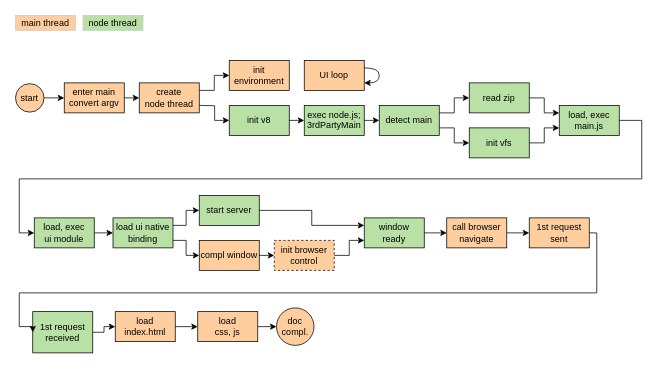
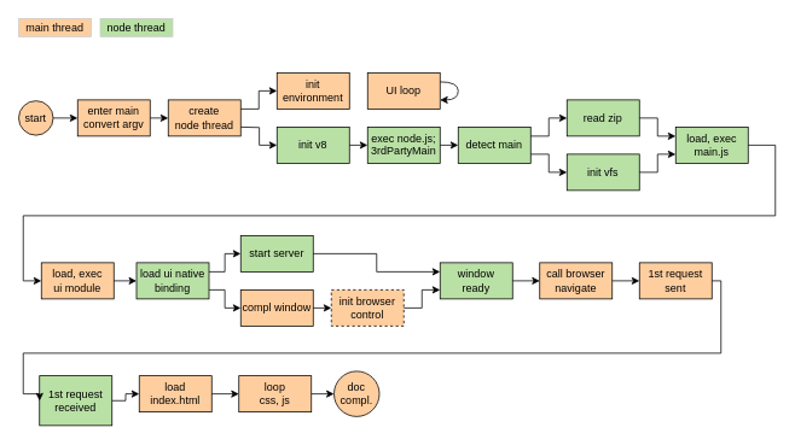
  <mxCell id="0" />
  <mxCell id="1" parent="0" />
  <mxCell id="2" value="enter main&lt;div&gt;&lt;span style=&quot;line-height: 1.26&quot;&gt;convert argv&lt;/span&gt;&lt;/div&gt;" style="whiteSpace=wrap;html=1;fillColor=#FFCE9F;strokeColor=#000000" parent="1" vertex="1"><mxGeometry x="85" y="110" width="80" height="40" as="geometry" /></mxCell>
  <mxCell id="3" value="start" style="ellipse;whiteSpace=wrap;html=1;fillColor=#FFCE9F" parent="1" vertex="1"><mxGeometry x="20" y="111" width="38" height="38" as="geometry" /></mxCell>
  <mxCell id="4" value="create&lt;div&gt;node thread&lt;/div&gt;" style="whiteSpace=wrap;html=1;fillColor=#FFCE9F;strokeColor=#000000" parent="1" vertex="1"><mxGeometry x="185" y="110" width="80" height="40" as="geometry" /></mxCell>
  <mxCell id="5" value="init v8" style="whiteSpace=wrap;html=1;fillColor=#B9E0A5;strokeColor=#000000" parent="1" vertex="1"><mxGeometry x="305" y="140" width="80" height="40" as="geometry" /></mxCell>
  <mxCell id="6" value="exec node.js;&lt;div&gt;&lt;span style=&quot;line-height: 1.26&quot;&gt;3rdPartyMain&lt;/span&gt;&lt;/div&gt;" style="whiteSpace=wrap;html=1;fillColor=#B9E0A5;strokeColor=#000000" parent="1" vertex="1"><mxGeometry x="405" y="140" width="80" height="40" as="geometry" /></mxCell>
  <mxCell id="7" value="init vfs" style="whiteSpace=wrap;html=1;fillColor=#B9E0A5;strokeColor=#000000" parent="1" vertex="1"><mxGeometry x="625" y="170" width="80" height="40" as="geometry" /></mxCell>
  <mxCell id="8" value="read zip" style="whiteSpace=wrap;html=1;fillColor=#B9E0A5;strokeColor=#000000" parent="1" vertex="1"><mxGeometry x="625" y="110" width="80" height="40" as="geometry" /></mxCell>
  <mxCell id="9" value="detect main" style="whiteSpace=wrap;html=1;fillColor=#B9E0A5;strokeColor=#000000" parent="1" vertex="1"><mxGeometry x="505" y="140" width="80" height="40" as="geometry" /></mxCell>
  <mxCell id="10" value="load, exec&lt;div&gt;main.js&lt;/div&gt;" style="whiteSpace=wrap;html=1;fillColor=#B9E0A5;strokeColor=#000000" parent="1" vertex="1"><mxGeometry x="745" y="140" width="80" height="40" as="geometry" /></mxCell>
- <mxCell id="11" value="load, exec&lt;div&gt;ui module&lt;/div&gt;" style="whiteSpace=wrap;html=1;fillColor=#B9E0A5;strokeColor=#000000" parent="1" vertex="1"><mxGeometry x="45" y="290" width="80" height="40" as="geometry" /></mxCell>
+ <mxCell id="11" value="load, exec&lt;div&gt;ui module&lt;/div&gt;" style="whiteSpace=wrap;html=1;fillColor=#ffce9f;strokeColor=#000000;" parent="1" vertex="1"><mxGeometry x="45" y="290" width="80" height="40" as="geometry" /></mxCell>
  <mxCell id="12" value="load&amp;nbsp;&lt;span style=&quot;line-height: 1.26&quot;&gt;ui native&lt;/span&gt;&lt;div&gt;&lt;span style=&quot;line-height: 1.26&quot;&gt;binding&lt;/span&gt;&lt;/div&gt;" style="whiteSpace=wrap;html=1;fillColor=#B9E0A5;strokeColor=#000000" parent="1" vertex="1"><mxGeometry x="150" y="290" width="80" height="40" as="geometry" /></mxCell>
  <mxCell id="13" value="start server" style="whiteSpace=wrap;html=1;fillColor=#B9E0A5;strokeColor=#000000" parent="1" vertex="1"><mxGeometry x="265" y="260" width="80" height="40" as="geometry" /></mxCell>
  <mxCell id="14" value="compl window" style="whiteSpace=wrap;html=1;fillColor=#FFCE9F;strokeColor=#000000" parent="1" vertex="1"><mxGeometry x="265" y="320" width="80" height="40" as="geometry" /></mxCell>
  <mxCell id="15" value="init browser control" style="whiteSpace=wrap;html=1;fillColor=#FFCE9F;strokeColor=#000000;dashed=1;" parent="1" vertex="1"><mxGeometry x="365" y="320" width="80" height="40" as="geometry" /></mxCell>
  <mxCell id="16" value="1st request&lt;div&gt;&lt;span style=&quot;line-height: 1.26&quot;&gt;received&lt;/span&gt;&lt;/div&gt;" style="whiteSpace=wrap;html=1;fillColor=#B9E0A5;strokeColor=#000000" parent="1" vertex="1"><mxGeometry x="43" y="415" width="80" height="55" as="geometry" /></mxCell>
  <mxCell id="17" value="load&lt;div&gt;index.html&lt;/div&gt;" style="whiteSpace=wrap;html=1;fillColor=#FFCE9F;strokeColor=#000000" parent="1" vertex="1"><mxGeometry x="153" y="415" width="80" height="40" as="geometry" /></mxCell>
  <mxCell id="18" style="edgeStyle=orthogonalEdgeStyle;rounded=0;html=1;exitX=1;exitY=0.5" parent="1" source="3" target="2" edge="1"><mxGeometry relative="1" as="geometry" /></mxCell>
  <mxCell id="19" style="edgeStyle=orthogonalEdgeStyle;rounded=0;html=1;exitX=1;exitY=0.5;entryX=0;entryY=0.5" parent="1" source="2" target="4" edge="1"><mxGeometry relative="1" as="geometry" /></mxCell>
  <mxCell id="20" style="edgeStyle=orthogonalEdgeStyle;rounded=0;html=1;exitX=1;exitY=0.5;entryX=0;entryY=0.5" parent="1" source="5" target="6" edge="1"><mxGeometry relative="1" as="geometry" /></mxCell>
  <mxCell id="21" style="edgeStyle=orthogonalEdgeStyle;rounded=0;html=1;exitX=1;exitY=0.5;entryX=0;entryY=0.5" parent="1" source="10" target="11" edge="1"><mxGeometry relative="1" as="geometry"><mxPoint x="35" y="370" as="targetPoint" /><Array as="points"><mxPoint x="855" y="160" /><mxPoint x="855" y="238" /><mxPoint x="25" y="238" /><mxPoint x="25" y="310" /></Array></mxGeometry></mxCell>
  <mxCell id="22" style="edgeStyle=orthogonalEdgeStyle;rounded=0;html=1;exitX=1;exitY=0.5;entryX=0;entryY=0.5" parent="1" source="11" target="12" edge="1"><mxGeometry relative="1" as="geometry" /></mxCell>
  <mxCell id="23" style="edgeStyle=orthogonalEdgeStyle;rounded=0;html=1;exitX=1;exitY=0.5;entryX=0;entryY=0.5" parent="1" source="16" target="17" edge="1"><mxGeometry relative="1" as="geometry" /></mxCell>
  <mxCell id="24" style="edgeStyle=orthogonalEdgeStyle;rounded=0;html=1;entryX=0;entryY=0.5" parent="1" target="5" edge="1"><mxGeometry relative="1" as="geometry"><mxPoint x="265" y="140" as="sourcePoint" /></mxGeometry></mxCell>
  <mxCell id="25" value="main thread" style="whiteSpace=wrap;html=1;fillColor=#FFCE9F;strokeColor=#CCCCCC" parent="1" vertex="1"><mxGeometry x="20" y="20" width="80" height="20" as="geometry" /></mxCell>
  <mxCell id="26" value="node thread" style="whiteSpace=wrap;html=1;fillColor=#B9E0A5;strokeColor=#CCCCCC" parent="1" vertex="1"><mxGeometry x="110" y="20" width="80" height="20" as="geometry" /></mxCell>
  <mxCell id="27" value="doc&lt;div&gt;compl.&lt;/div&gt;" style="ellipse;whiteSpace=wrap;html=1;fillColor=#FFCE9F" parent="1" vertex="1"><mxGeometry x="368" y="410" width="50" height="50" as="geometry" /></mxCell>
  <mxCell id="28" style="edgeStyle=orthogonalEdgeStyle;rounded=0;html=1;exitX=1;exitY=0.5;entryX=0;entryY=0.5" parent="1" source="14" target="15" edge="1"><mxGeometry relative="1" as="geometry" /></mxCell>
  <mxCell id="29" value="UI loop" style="whiteSpace=wrap;html=1;fillColor=#FFCE9F;strokeColor=#000000" parent="1" vertex="1"><mxGeometry x="405" y="80" width="80" height="40" as="geometry" /></mxCell>
  <mxCell id="30" value="init&lt;div&gt;environment&lt;/div&gt;" style="whiteSpace=wrap;html=1;fillColor=#FFCE9F;strokeColor=#000000" parent="1" vertex="1"><mxGeometry x="305" y="80" width="80" height="40" as="geometry" /></mxCell>
  <mxCell id="31" style="edgeStyle=orthogonalEdgeStyle;rounded=0;html=1;exitX=1;exitY=0.25;entryX=0;entryY=0.5" parent="1" source="4" target="30" edge="1"><mxGeometry relative="1" as="geometry" /></mxCell>
  <mxCell id="32" style="edgeStyle=orthogonalEdgeStyle;curved=1;rounded=0;html=1;exitX=1;exitY=0.25" parent="1" source="29" target="29" edge="1"><mxGeometry relative="1" as="geometry" /></mxCell>
  <mxCell id="33" style="rounded=0;html=1;exitX=1;exitY=0.5;entryX=0;entryY=0.5" parent="1" source="6" target="9" edge="1"><mxGeometry relative="1" as="geometry" /></mxCell>
  <mxCell id="34" style="edgeStyle=orthogonalEdgeStyle;rounded=0;html=1;exitX=1;exitY=0.25;entryX=0;entryY=0.5" parent="1" source="9" target="8" edge="1"><mxGeometry relative="1" as="geometry" /></mxCell>
  <mxCell id="35" style="edgeStyle=orthogonalEdgeStyle;rounded=0;html=1;exitX=1;exitY=0.75;entryX=0;entryY=0.5" parent="1" source="9" target="7" edge="1"><mxGeometry relative="1" as="geometry" /></mxCell>
  <mxCell id="36" style="edgeStyle=orthogonalEdgeStyle;rounded=0;html=1;exitX=1;exitY=0.5;entryX=0;entryY=0.25" parent="1" source="8" target="10" edge="1"><mxGeometry relative="1" as="geometry" /></mxCell>
  <mxCell id="37" style="edgeStyle=orthogonalEdgeStyle;rounded=0;html=1;exitX=1;exitY=0.5;entryX=0;entryY=0.75" parent="1" source="7" target="10" edge="1"><mxGeometry relative="1" as="geometry" /></mxCell>
  <mxCell id="38" style="edgeStyle=orthogonalEdgeStyle;rounded=0;html=1;exitX=1;exitY=0.25;entryX=0;entryY=0.5" parent="1" source="12" target="13" edge="1"><mxGeometry relative="1" as="geometry" /></mxCell>
  <mxCell id="39" style="edgeStyle=orthogonalEdgeStyle;rounded=0;html=1;exitX=1;exitY=0.75;entryX=0;entryY=0.5" parent="1" source="12" target="14" edge="1"><mxGeometry relative="1" as="geometry" /></mxCell>
- <mxCell id="40" value="load&lt;div&gt;css, js&lt;/div&gt;" style="whiteSpace=wrap;html=1;fillColor=#FFCE9F;strokeColor=#000000" vertex="1" parent="1"><mxGeometry x="263" y="415" width="80" height="40" as="geometry" /></mxCell>
+ <mxCell id="40" value="loop&lt;div&gt;css, js&lt;/div&gt;" style="whiteSpace=wrap;html=1;fillColor=#FFCE9F;strokeColor=#000000" vertex="1" parent="1"><mxGeometry x="263" y="415" width="80" height="40" as="geometry" /></mxCell>
  <mxCell id="41" style="edgeStyle=orthogonalEdgeStyle;rounded=0;html=1;exitX=1;exitY=0.5;entryX=0;entryY=0.5" edge="1" parent="1" source="17" target="40"><mxGeometry relative="1" as="geometry" /></mxCell>
  <mxCell id="42" style="edgeStyle=orthogonalEdgeStyle;rounded=0;html=1;exitX=1;exitY=0.5;entryX=0;entryY=0.5" edge="1" parent="1" source="40" target="27"><mxGeometry relative="1" as="geometry" /></mxCell>
  <mxCell id="43" value="window&lt;div&gt;ready&lt;/div&gt;" style="whiteSpace=wrap;html=1;fillColor=#B9E0A5;strokeColor=#000000" vertex="1" parent="1"><mxGeometry x="485" y="290" width="80" height="40" as="geometry" /></mxCell>
  <mxCell id="44" style="edgeStyle=orthogonalEdgeStyle;rounded=0;html=1;exitX=1;exitY=0.5;entryX=0;entryY=0.75" edge="1" parent="1" source="15" target="43"><mxGeometry relative="1" as="geometry" /></mxCell>
  <mxCell id="45" style="edgeStyle=orthogonalEdgeStyle;rounded=0;html=1;exitX=1;exitY=0.5;entryX=0;entryY=0.25" edge="1" parent="1" source="13" target="43"><mxGeometry relative="1" as="geometry" /></mxCell>
  <mxCell id="46" value="call browser&lt;div&gt;navigate&lt;/div&gt;" style="whiteSpace=wrap;html=1;fillColor=#FFCE9F;strokeColor=#000000" vertex="1" parent="1"><mxGeometry x="595" y="290" width="80" height="40" as="geometry" /></mxCell>
  <mxCell id="47" style="edgeStyle=orthogonalEdgeStyle;rounded=0;html=1;exitX=1;exitY=0.5;entryX=0;entryY=0.5" edge="1" parent="1" source="43" target="46"><mxGeometry relative="1" as="geometry" /></mxCell>
  <mxCell id="48" value="1st request&lt;div&gt;sent&lt;/div&gt;" style="whiteSpace=wrap;html=1;fillColor=#FFCE9F;strokeColor=#000000" vertex="1" parent="1"><mxGeometry x="705" y="290" width="80" height="40" as="geometry" /></mxCell>
  <mxCell id="49" style="edgeStyle=orthogonalEdgeStyle;rounded=0;html=1;exitX=1;exitY=0.5;entryX=0;entryY=0.5" edge="1" parent="1" source="46" target="48"><mxGeometry relative="1" as="geometry" /></mxCell>
  <mxCell id="50" style="edgeStyle=orthogonalEdgeStyle;rounded=0;html=1;exitX=1;exitY=0.5;entryX=0;entryY=0.5" edge="1" parent="1" source="48" target="16"><mxGeometry relative="1" as="geometry"><Array as="points"><mxPoint x="795" y="310" /><mxPoint x="795" y="390" /><mxPoint x="25" y="390" /><mxPoint x="25" y="435" /></Array></mxGeometry></mxCell>
